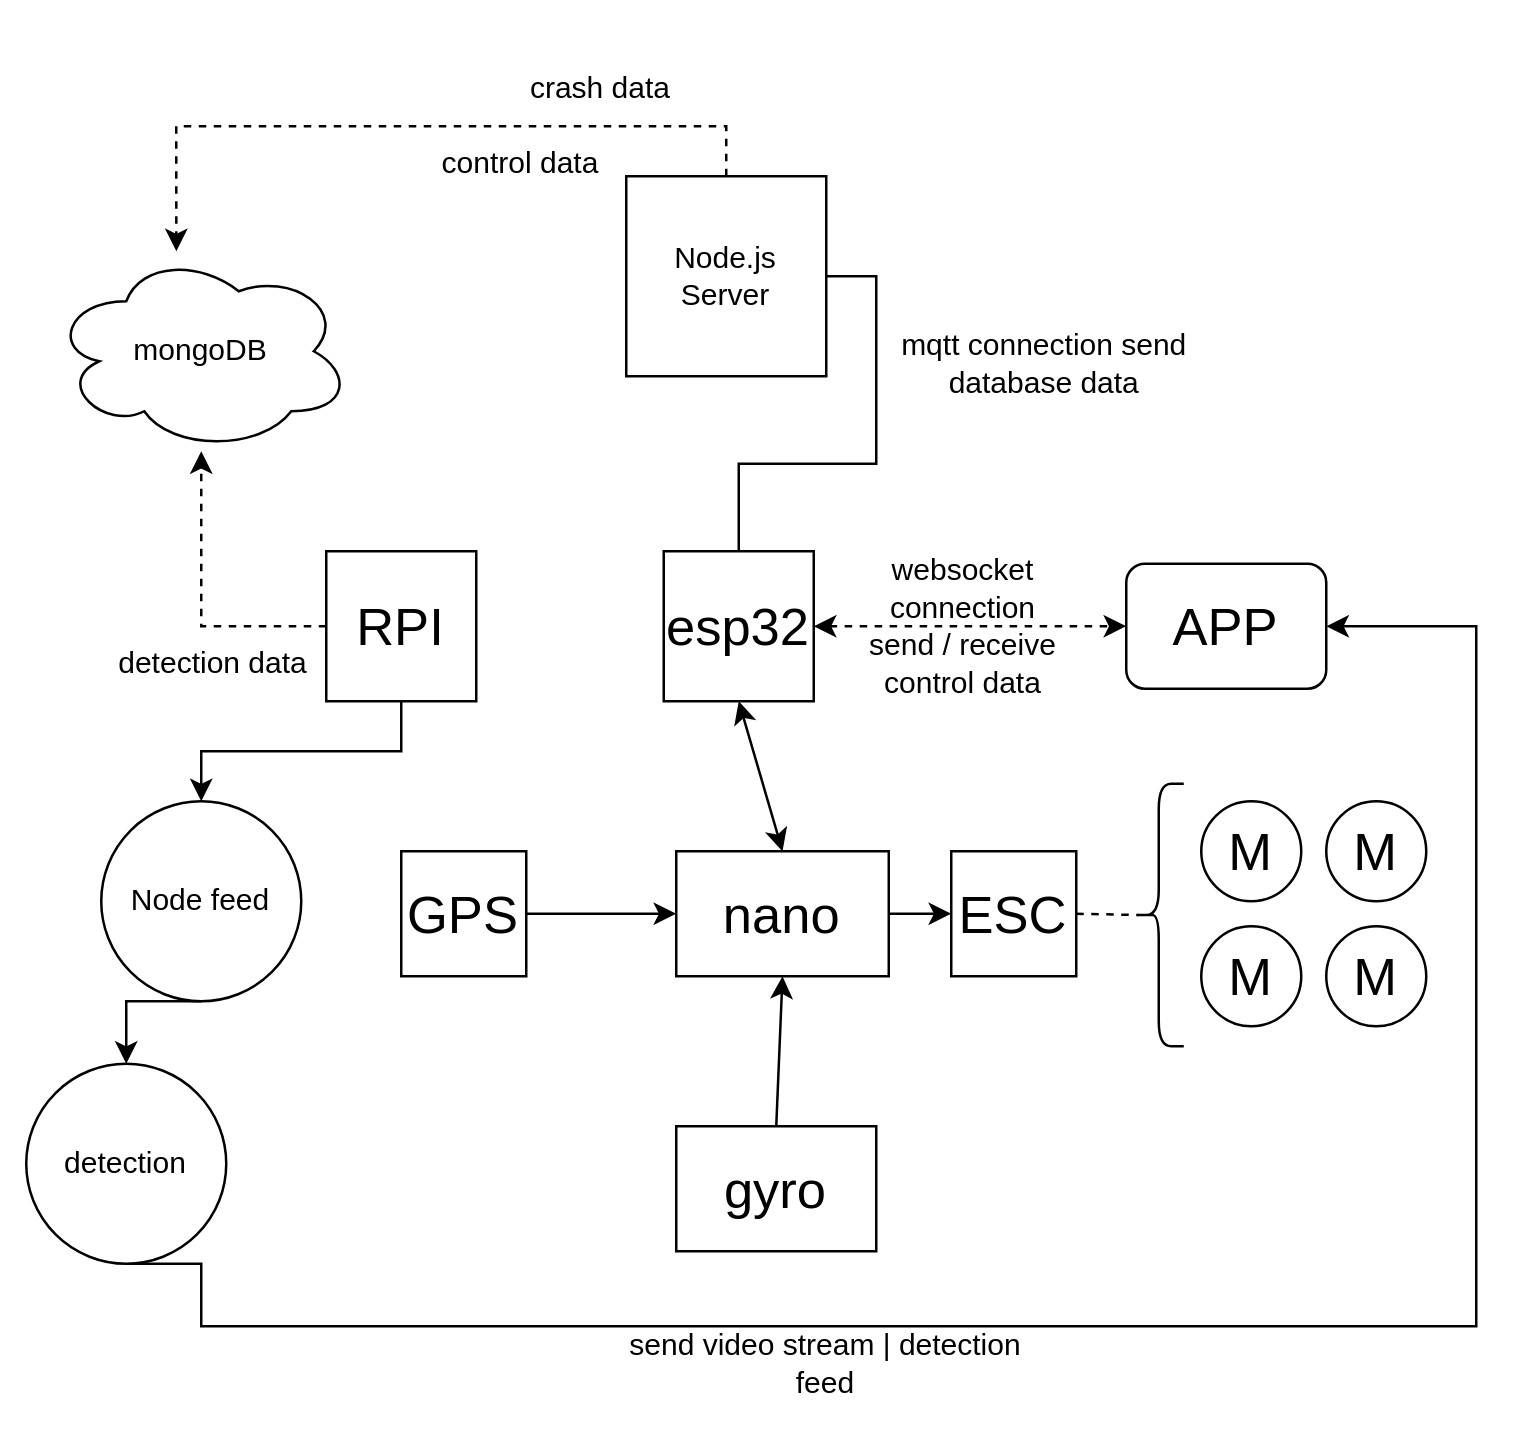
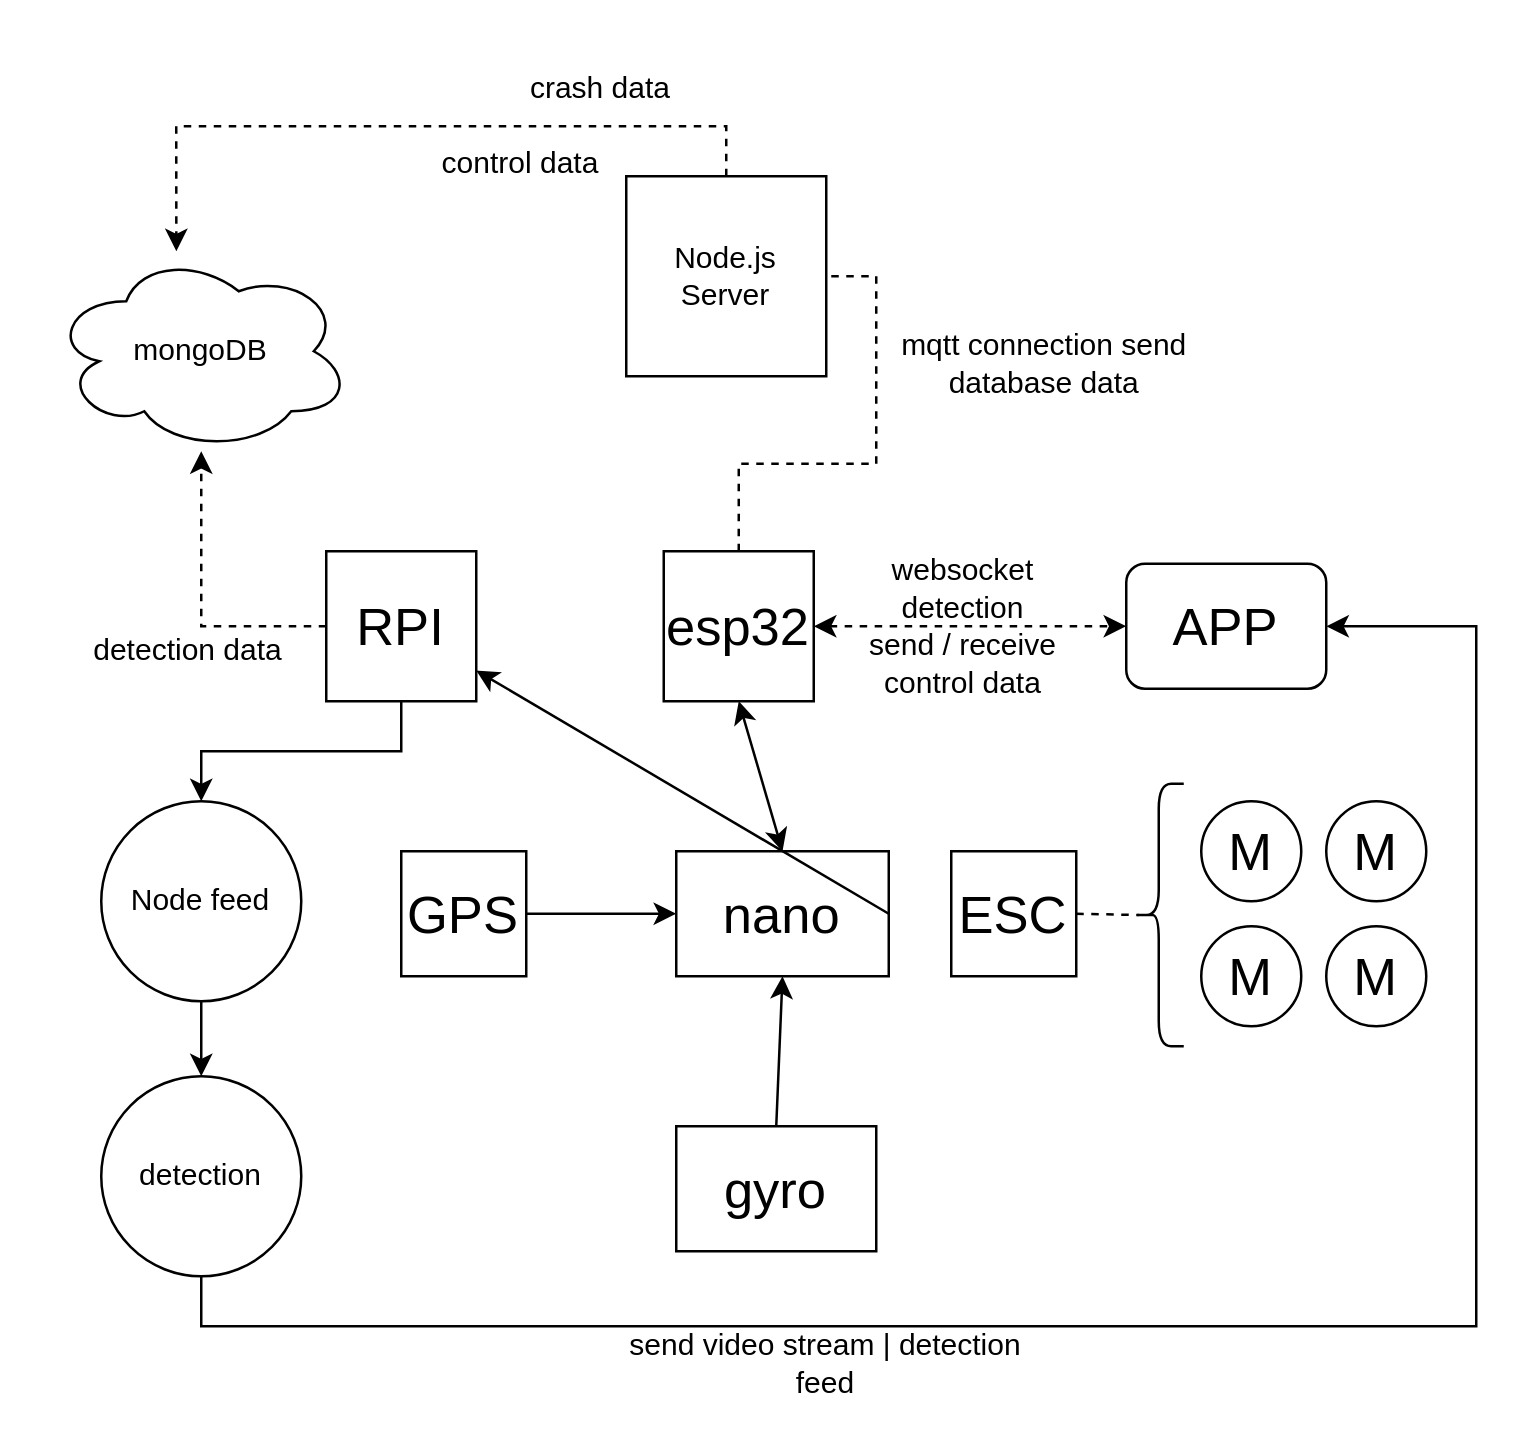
  <mxCell id="0" />
  <mxCell id="1" parent="0" />
  <mxCell id="2" value="GPS" style="whiteSpace=wrap;html=1;aspect=fixed;fontSize=21;" vertex="1" parent="1"><mxGeometry x="160" y="340" width="50" height="50" as="geometry" /></mxCell>
  <mxCell id="3" value="nano" style="whiteSpace=wrap;html=1;aspect=fixed;fontSize=21;" vertex="1" parent="1"><mxGeometry x="270" y="340" width="85" height="50" as="geometry" /></mxCell>
  <mxCell id="4" value="gyro" style="whiteSpace=wrap;html=1;aspect=fixed;fontSize=21;" vertex="1" parent="1"><mxGeometry x="270" y="450" width="80" height="50" as="geometry" /></mxCell>
  <mxCell id="5" style="edgeStyle=orthogonalEdgeStyle;rounded=0;orthogonalLoop=1;jettySize=auto;html=1;exitX=0.5;exitY=0;exitDx=0;exitDy=0;entryX=0.417;entryY=0;entryDx=0;entryDy=0;entryPerimeter=0;dashed=1;fontSize=12;startArrow=none;" edge="1" parent="1" source="30" target="25"><mxGeometry relative="1" as="geometry" /></mxCell>
  <mxCell id="6" value="esp32" style="whiteSpace=wrap;html=1;aspect=fixed;fontSize=21;" vertex="1" parent="1"><mxGeometry x="265" y="220" width="60" height="60" as="geometry" /></mxCell>
  <mxCell id="7" value="ESC" style="whiteSpace=wrap;html=1;aspect=fixed;fontSize=21;" vertex="1" parent="1"><mxGeometry x="380" y="340" width="50" height="50" as="geometry" /></mxCell>
  <mxCell id="8" value="" style="endArrow=classic;html=1;rounded=0;fontSize=21;exitX=0.5;exitY=0;exitDx=0;exitDy=0;entryX=0.5;entryY=1;entryDx=0;entryDy=0;" edge="1" parent="1" source="4" target="3"><mxGeometry width="50" height="50" relative="1" as="geometry"><mxPoint x="190" y="430" as="sourcePoint" /><mxPoint x="240" y="380" as="targetPoint" /></mxGeometry></mxCell>
  <mxCell id="9" value="" style="endArrow=classic;html=1;rounded=0;fontSize=21;exitX=1;exitY=0.5;exitDx=0;exitDy=0;entryX=0;entryY=0.5;entryDx=0;entryDy=0;" edge="1" parent="1" source="2" target="3"><mxGeometry width="50" height="50" relative="1" as="geometry"><mxPoint x="190" y="430" as="sourcePoint" /><mxPoint x="240" y="380" as="targetPoint" /></mxGeometry></mxCell>
- <mxCell id="10" value="" style="endArrow=classic;html=1;rounded=0;fontSize=21;entryX=0;entryY=0.5;entryDx=0;entryDy=0;exitX=1;exitY=0.5;exitDx=0;exitDy=0;" edge="1" parent="1" source="3" target="7"><mxGeometry width="50" height="50" relative="1" as="geometry"><mxPoint x="360" y="410" as="sourcePoint" /><mxPoint x="240" y="380" as="targetPoint" /></mxGeometry></mxCell>
+ <mxCell id="10" value="" style="endArrow=classic;html=1;rounded=0;fontSize=21;exitX=1;exitY=0.5;exitDx=0;exitDy=0;" edge="1" parent="1" source="3" target="22"><mxGeometry width="50" height="50" relative="1" as="geometry"><mxPoint x="360" y="410" as="sourcePoint" /><mxPoint x="240" y="380" as="targetPoint" /></mxGeometry></mxCell>
  <mxCell id="11" value="" style="endArrow=classic;startArrow=classic;html=1;rounded=0;fontSize=21;entryX=0.5;entryY=1;entryDx=0;entryDy=0;exitX=0.5;exitY=0;exitDx=0;exitDy=0;" edge="1" parent="1" source="3" target="6"><mxGeometry width="50" height="50" relative="1" as="geometry"><mxPoint x="190" y="430" as="sourcePoint" /><mxPoint x="240" y="380" as="targetPoint" /></mxGeometry></mxCell>
  <mxCell id="12" value="APP" style="rounded=1;whiteSpace=wrap;html=1;fontSize=21;" vertex="1" parent="1"><mxGeometry x="450" y="225" width="80" height="50" as="geometry" /></mxCell>
  <mxCell id="13" value="" style="endArrow=classic;startArrow=classic;html=1;rounded=0;dashed=1;fontSize=21;entryX=0;entryY=0.5;entryDx=0;entryDy=0;exitX=1;exitY=0.5;exitDx=0;exitDy=0;" edge="1" parent="1" source="6" target="12"><mxGeometry width="50" height="50" relative="1" as="geometry"><mxPoint x="190" y="430" as="sourcePoint" /><mxPoint x="240" y="380" as="targetPoint" /></mxGeometry></mxCell>
  <mxCell id="14" value="M" style="ellipse;whiteSpace=wrap;html=1;aspect=fixed;fontSize=21;" vertex="1" parent="1"><mxGeometry x="480" y="320" width="40" height="40" as="geometry" /></mxCell>
  <mxCell id="15" value="M" style="ellipse;whiteSpace=wrap;html=1;aspect=fixed;fontSize=21;" vertex="1" parent="1"><mxGeometry x="530" y="320" width="40" height="40" as="geometry" /></mxCell>
  <mxCell id="16" value="M" style="ellipse;whiteSpace=wrap;html=1;aspect=fixed;fontSize=21;" vertex="1" parent="1"><mxGeometry x="480" y="370" width="40" height="40" as="geometry" /></mxCell>
  <mxCell id="17" value="M" style="ellipse;whiteSpace=wrap;html=1;aspect=fixed;fontSize=21;" vertex="1" parent="1"><mxGeometry x="530" y="370" width="40" height="40" as="geometry" /></mxCell>
  <mxCell id="18" value="" style="shape=curlyBracket;whiteSpace=wrap;html=1;rounded=1;labelPosition=left;verticalLabelPosition=middle;align=right;verticalAlign=middle;fontSize=21;" vertex="1" parent="1"><mxGeometry x="453" y="313" width="20" height="105" as="geometry" /></mxCell>
  <mxCell id="19" value="" style="endArrow=none;html=1;rounded=0;dashed=1;fontSize=21;entryX=0.1;entryY=0.5;entryDx=0;entryDy=0;entryPerimeter=0;exitX=1;exitY=0.5;exitDx=0;exitDy=0;" edge="1" parent="1" source="7" target="18"><mxGeometry width="50" height="50" relative="1" as="geometry"><mxPoint x="190" y="430" as="sourcePoint" /><mxPoint x="240" y="380" as="targetPoint" /></mxGeometry></mxCell>
  <mxCell id="20" style="edgeStyle=orthogonalEdgeStyle;rounded=0;orthogonalLoop=1;jettySize=auto;html=1;exitX=0;exitY=0.5;exitDx=0;exitDy=0;entryX=0.5;entryY=1;entryDx=0;entryDy=0;entryPerimeter=0;dashed=1;fontSize=12;" edge="1" parent="1" source="22" target="25"><mxGeometry relative="1" as="geometry" /></mxCell>
  <mxCell id="21" style="edgeStyle=orthogonalEdgeStyle;rounded=0;orthogonalLoop=1;jettySize=auto;html=1;exitX=0.5;exitY=1;exitDx=0;exitDy=0;entryX=0.5;entryY=0;entryDx=0;entryDy=0;fontSize=12;" edge="1" parent="1" source="22" target="32"><mxGeometry relative="1" as="geometry" /></mxCell>
  <mxCell id="22" value="RPI" style="whiteSpace=wrap;html=1;aspect=fixed;fontSize=21;" vertex="1" parent="1"><mxGeometry x="130" y="220" width="60" height="60" as="geometry" /></mxCell>
- <mxCell id="23" value="websocket connection" style="text;html=1;strokeColor=none;fillColor=none;align=center;verticalAlign=middle;whiteSpace=wrap;rounded=0;fontSize=12;" vertex="1" parent="1"><mxGeometry x="340" y="220" width="90" height="30" as="geometry" /></mxCell>
+ <mxCell id="23" value="websocket detection" style="text;html=1;strokeColor=none;fillColor=none;align=center;verticalAlign=middle;whiteSpace=wrap;rounded=0;fontSize=12;" vertex="1" parent="1"><mxGeometry x="340" y="220" width="90" height="30" as="geometry" /></mxCell>
  <mxCell id="24" value="send / receive control data" style="text;html=1;strokeColor=none;fillColor=none;align=center;verticalAlign=middle;whiteSpace=wrap;rounded=0;fontSize=12;" vertex="1" parent="1"><mxGeometry x="330" y="250" width="110" height="30" as="geometry" /></mxCell>
  <mxCell id="25" value="mongoDB" style="ellipse;shape=cloud;whiteSpace=wrap;html=1;fontSize=12;" vertex="1" parent="1"><mxGeometry x="20" y="100" width="120" height="80" as="geometry" /></mxCell>
- <mxCell id="26" value="detection data" style="text;html=1;strokeColor=none;fillColor=none;align=center;verticalAlign=middle;whiteSpace=wrap;rounded=0;fontSize=12;" vertex="1" parent="1"><mxGeometry x="40" y="250" width="90" height="30" as="geometry" /></mxCell>
+ <mxCell id="26" value="detection data" style="text;html=1;strokeColor=none;fillColor=none;align=center;verticalAlign=middle;whiteSpace=wrap;rounded=0;fontSize=12;" vertex="1" parent="1"><mxGeometry x="30" y="245" width="90" height="30" as="geometry" /></mxCell>
  <mxCell id="27" value="crash data" style="text;html=1;strokeColor=none;fillColor=none;align=center;verticalAlign=middle;whiteSpace=wrap;rounded=0;fontSize=12;" vertex="1" parent="1"><mxGeometry x="210" y="20" width="60" height="30" as="geometry" /></mxCell>
  <mxCell id="28" value="control data" style="text;html=1;strokeColor=none;fillColor=none;align=center;verticalAlign=middle;whiteSpace=wrap;rounded=0;fontSize=12;" vertex="1" parent="1"><mxGeometry x="168" y="50" width="80" height="30" as="geometry" /></mxCell>
- <mxCell id="29" value="" style="edgeStyle=orthogonalEdgeStyle;rounded=0;orthogonalLoop=1;jettySize=auto;html=1;exitX=0.5;exitY=0;exitDx=0;exitDy=0;entryX=1;entryY=0.5;entryDx=0;entryDy=0;dashed=0;fontSize=12;endArrow=none;" edge="1" parent="1" source="6" target="30"><mxGeometry relative="1" as="geometry"><mxPoint x="295" y="220" as="sourcePoint" /><mxPoint x="50.04" y="130" as="targetPoint" /></mxGeometry></mxCell>
+ <mxCell id="29" value="" style="edgeStyle=orthogonalEdgeStyle;rounded=0;orthogonalLoop=1;jettySize=auto;html=1;exitX=0.5;exitY=0;exitDx=0;exitDy=0;entryX=1;entryY=0.5;entryDx=0;entryDy=0;dashed=1;fontSize=12;endArrow=none;" edge="1" parent="1" source="6" target="30"><mxGeometry relative="1" as="geometry"><mxPoint x="295" y="220" as="sourcePoint" /><mxPoint x="50.04" y="130" as="targetPoint" /></mxGeometry></mxCell>
  <mxCell id="30" value="Node.js Server" style="whiteSpace=wrap;html=1;aspect=fixed;fontSize=12;" vertex="1" parent="1"><mxGeometry x="250" y="70" width="80" height="80" as="geometry" /></mxCell>
  <mxCell id="31" style="edgeStyle=orthogonalEdgeStyle;rounded=0;orthogonalLoop=1;jettySize=auto;html=1;exitX=0.5;exitY=1;exitDx=0;exitDy=0;entryX=0.5;entryY=0;entryDx=0;entryDy=0;fontSize=12;" edge="1" parent="1" source="32" target="34"><mxGeometry relative="1" as="geometry" /></mxCell>
  <mxCell id="32" value="Node feed" style="ellipse;whiteSpace=wrap;html=1;aspect=fixed;fontSize=12;" vertex="1" parent="1"><mxGeometry x="40" y="320" width="80" height="80" as="geometry" /></mxCell>
  <mxCell id="33" style="edgeStyle=orthogonalEdgeStyle;rounded=0;orthogonalLoop=1;jettySize=auto;html=1;exitX=0.5;exitY=1;exitDx=0;exitDy=0;entryX=1;entryY=0.5;entryDx=0;entryDy=0;fontSize=12;" edge="1" parent="1" source="34" target="12"><mxGeometry relative="1" as="geometry"><Array as="points"><mxPoint x="80" y="530" /><mxPoint x="590" y="530" /><mxPoint x="590" y="250" /></Array></mxGeometry></mxCell>
- <mxCell id="34" value="detection" style="ellipse;whiteSpace=wrap;html=1;aspect=fixed;fontSize=12;" vertex="1" parent="1"><mxGeometry x="10" y="425" width="80" height="80" as="geometry" /></mxCell>
+ <mxCell id="34" value="detection" style="ellipse;whiteSpace=wrap;html=1;aspect=fixed;fontSize=12;" vertex="1" parent="1"><mxGeometry x="40" y="430" width="80" height="80" as="geometry" /></mxCell>
  <mxCell id="35" value="send video stream | detection feed" style="text;html=1;strokeColor=none;fillColor=none;align=center;verticalAlign=middle;whiteSpace=wrap;rounded=0;fontSize=12;" vertex="1" parent="1"><mxGeometry x="240" y="530" width="180" height="30" as="geometry" /></mxCell>
  <mxCell id="36" value="mqtt connection send database data" style="text;html=1;strokeColor=none;fillColor=none;align=center;verticalAlign=middle;whiteSpace=wrap;rounded=0;fontSize=12;" vertex="1" parent="1"><mxGeometry x="349" y="130" width="137" height="30" as="geometry" /></mxCell>
